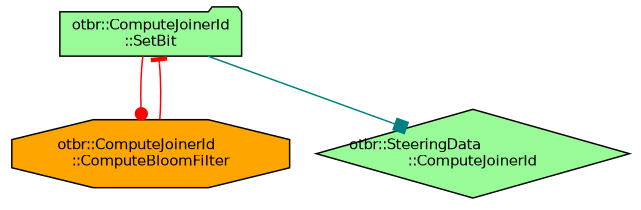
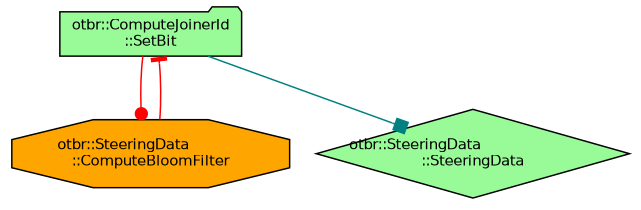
  digraph {
    rankdir=TB
    node [color=black fillcolor=palegreen fontname=Helvetica fontsize=10 style=filled]
    edge [color=red fontname=Helvetica fontsize=10 labelfontname=Helvetica labelfontsize=10 style=solid]
    n1 [fontcolor=black height=0.2 label="otbr::ComputeJoinerId\l::SetBit" shape=folder width=0.4]
-   n2 [fillcolor=orange height=0.2 label="otbr::ComputeJoinerId\l::ComputeBloomFilter" shape=octagon width=0.4]
-   n3 [height=0.2 label="otbr::SteeringData\l::ComputeJoinerId" shape=diamond width=0.4]
+   n2 [fillcolor=orange height=0.2 label="otbr::SteeringData\l::ComputeBloomFilter" shape=octagon width=0.4]
+   n3 [height=0.2 label="otbr::SteeringData\l::SteeringData" shape=diamond width=0.4]
    n1 -> n2 [arrowhead=dot]
    n1 -> n3 [arrowhead=box color=teal]
    n2 -> n1 [arrowhead=tee]
  }
